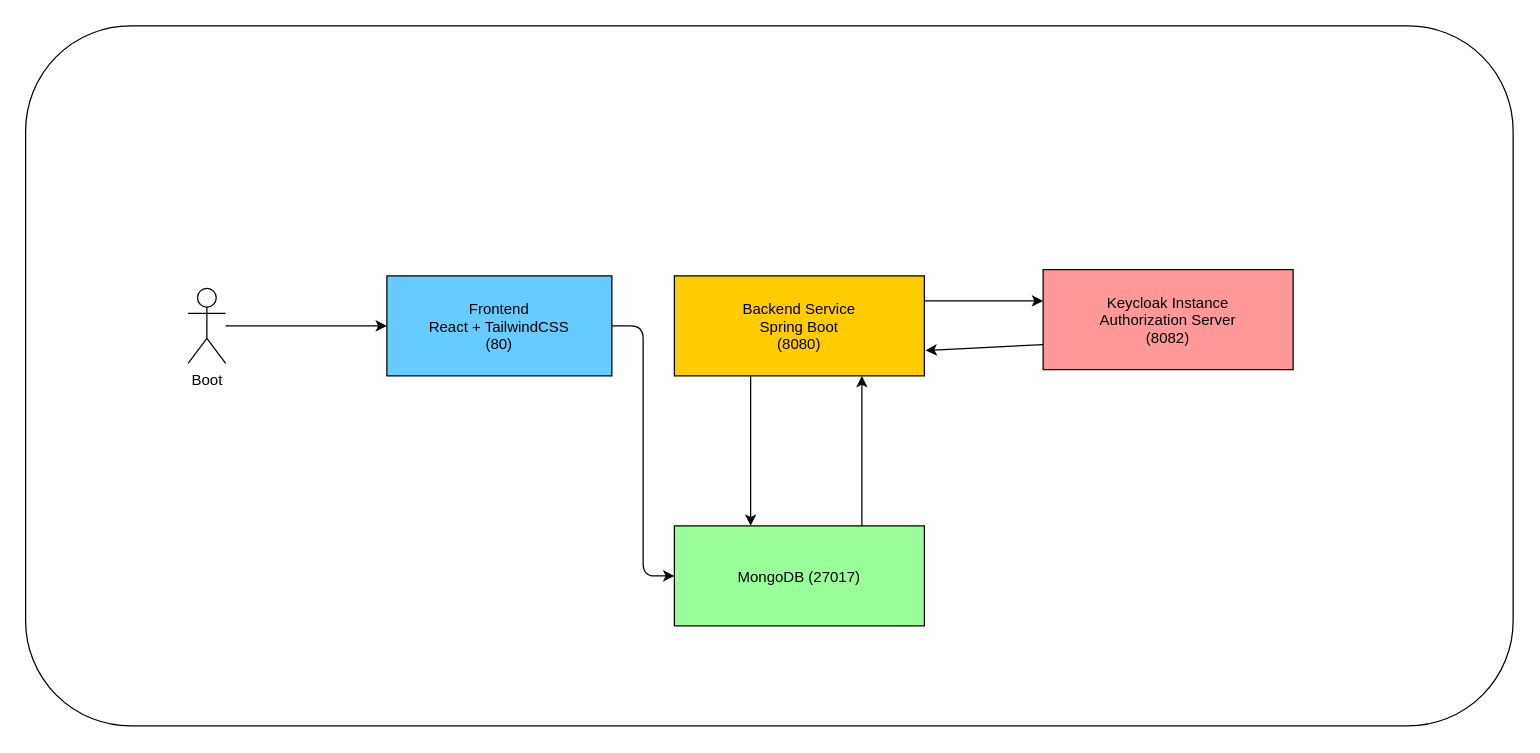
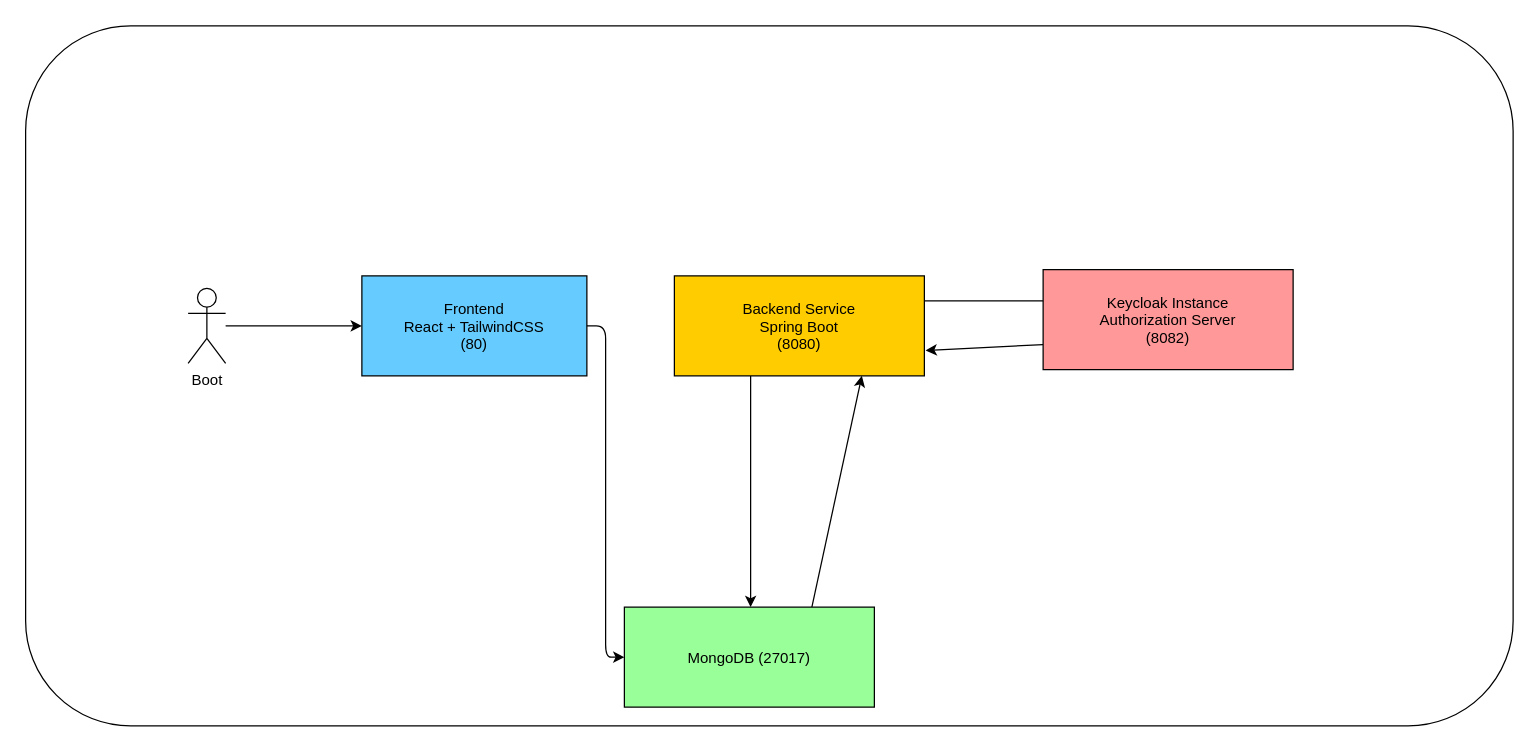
  <mxCell id="0" />
  <mxCell id="1" parent="0" />
  <mxCell id="2" value="" style="rounded=1;whiteSpace=wrap;html=1;" parent="1" vertex="1"><mxGeometry x="20" y="20" width="1190" height="560" as="geometry" /></mxCell>
  <mxCell id="3" value="Backend Service &#10;Spring Boot&#10;(8080)" style="shape=rectangle;fillColor=#FFCC00;strokeColor=#000000;" parent="1" vertex="1"><mxGeometry x="539" y="220" width="200" height="80" as="geometry" /></mxCell>
- <mxCell id="4" value="Frontend &#10;React + TailwindCSS&#10;(80)" style="shape=rectangle;fillColor=#66CCFF;strokeColor=#000000;" parent="1" vertex="1"><mxGeometry x="309" y="220" width="180" height="80" as="geometry" /></mxCell>
+ <mxCell id="4" value="Frontend &#10;React + TailwindCSS&#10;(80)" style="shape=rectangle;fillColor=#66CCFF;strokeColor=#000000;" parent="1" vertex="1"><mxGeometry x="289" y="220" width="180" height="80" as="geometry" /></mxCell>
  <mxCell id="5" style="edgeStyle=none;html=1;exitX=0.75;exitY=0;exitDx=0;exitDy=0;entryX=0.75;entryY=1;entryDx=0;entryDy=0;" parent="1" source="6" target="3" edge="1"><mxGeometry relative="1" as="geometry" /></mxCell>
- <mxCell id="6" value="MongoDB (27017)" style="shape=rectangle;fillColor=#99FF99;strokeColor=#000000;" parent="1" vertex="1"><mxGeometry x="539" y="420" width="200" height="80" as="geometry" /></mxCell>
+ <mxCell id="6" value="MongoDB (27017)" style="shape=rectangle;fillColor=#99FF99;strokeColor=#000000;" parent="1" vertex="1"><mxGeometry x="499" y="485" width="200" height="80" as="geometry" /></mxCell>
  <mxCell id="7" style="edgeStyle=none;html=1;exitX=0;exitY=0.75;exitDx=0;exitDy=0;" parent="1" source="8" edge="1"><mxGeometry relative="1" as="geometry"><mxPoint x="740" y="279.667" as="targetPoint" /></mxGeometry></mxCell>
  <mxCell id="8" value="Keycloak Instance&#10;Authorization Server&#10;(8082)" style="shape=rectangle;fillColor=#FF9999;strokeColor=#000000;" parent="1" vertex="1"><mxGeometry x="834" y="215" width="200" height="80" as="geometry" /></mxCell>
  <mxCell id="9" style="edgeStyle=elbowEdgeStyle;strokeColor=#000000;" parent="1" source="4" target="6" edge="1"><mxGeometry relative="1" as="geometry" /></mxCell>
  <mxCell id="10" style="edgeStyle=elbowEdgeStyle;strokeColor=#000000;" parent="1" source="3" target="6" edge="1"><mxGeometry relative="1" as="geometry"><Array as="points"><mxPoint x="600" y="330" /></Array></mxGeometry></mxCell>
- <mxCell id="11" style="edgeStyle=elbowEdgeStyle;strokeColor=#000000;" parent="1" source="3" target="8" edge="1"><mxGeometry relative="1" as="geometry"><Array as="points"><mxPoint x="780" y="240" /></Array></mxGeometry></mxCell>
+ <mxCell id="11" style="edgeStyle=elbowEdgeStyle;strokeColor=#000000;endArrow=none;" parent="1" source="3" target="8" edge="1"><mxGeometry relative="1" as="geometry"><Array as="points"><mxPoint x="780" y="240" /></Array></mxGeometry></mxCell>
  <mxCell id="12" value="" style="edgeStyle=none;html=1;" parent="1" source="13" target="4" edge="1"><mxGeometry relative="1" as="geometry" /></mxCell>
  <mxCell id="13" value="Boot&lt;div&gt;&lt;br&gt;&lt;/div&gt;" style="shape=umlActor;verticalLabelPosition=bottom;verticalAlign=top;html=1;outlineConnect=0;" parent="1" vertex="1"><mxGeometry x="150" y="230" width="30" height="60" as="geometry" /></mxCell>
